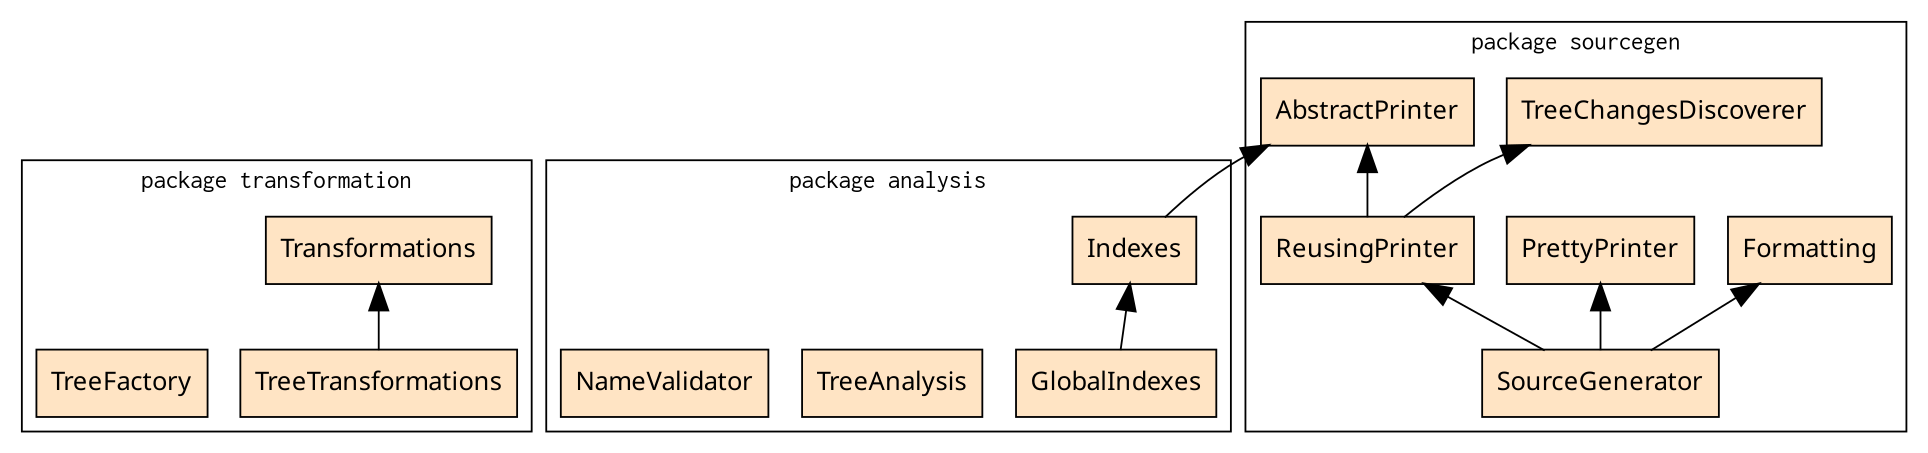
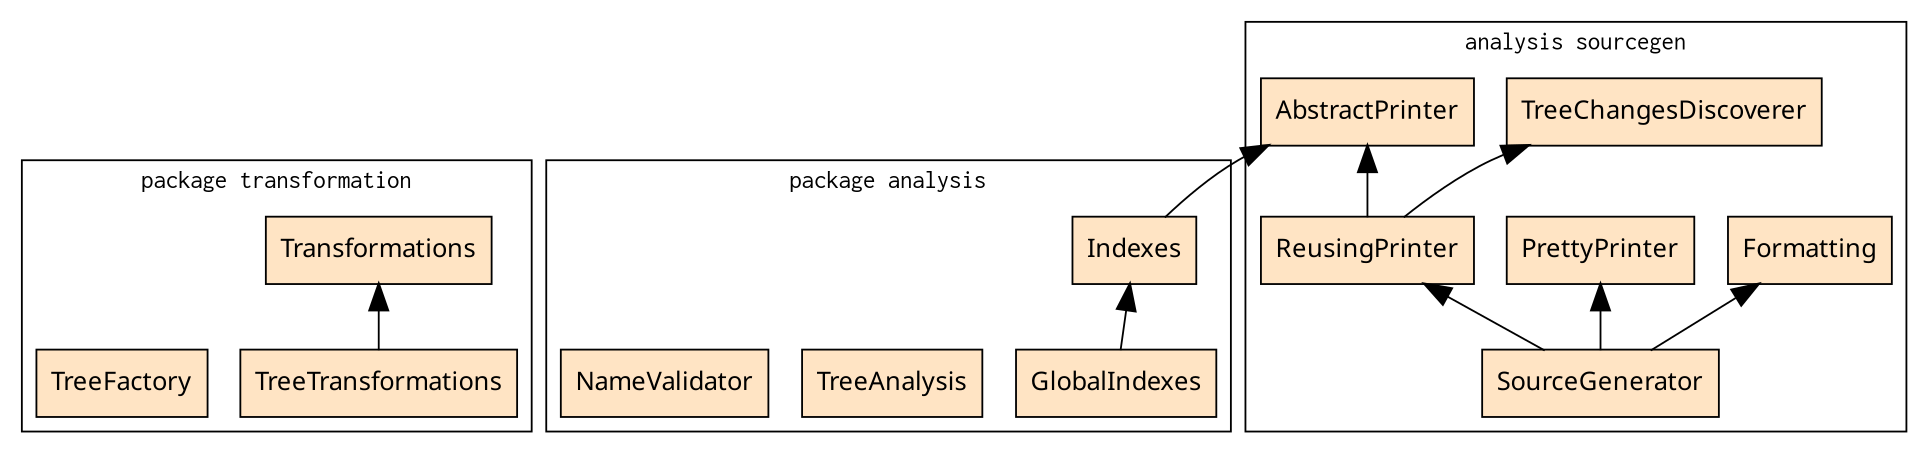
  digraph {
    compound=true
    fontname=Verdana
    rankdir=BT
    node [fillcolor=bisque fontname=Verdana shape=record style=filled]
    edge [arrowhead=normal arrowsize=1.5 fontname=Verdana]
    TreeTransformations
    Transformations
    TreeFactory
    GlobalIndexes
    Indexes
    TreeAnalysis
    NameValidator
    SourceGenerator
    ReusingPrinter
    PrettyPrinter
    TreeChangesDiscoverer
    Formatting
    AbstractPrinter
    subgraph cluster_1 {
      fontname=Courier
      label="package transformation"
      labelloc=b
      TreeTransformations
      Transformations
      TreeFactory
    }
    subgraph cluster_2 {
      fontname=Courier
      label="package analysis"
      labelloc=b
      GlobalIndexes
      Indexes
      TreeAnalysis
      NameValidator
    }
    subgraph cluster_3 {
      fontname=Courier
-     label="package sourcegen"
+     label="analysis sourcegen"
      labelloc=b
      SourceGenerator
      ReusingPrinter
      PrettyPrinter
      TreeChangesDiscoverer
      Formatting
      AbstractPrinter
    }
    TreeTransformations -> Transformations
    GlobalIndexes -> Indexes
    Indexes -> AbstractPrinter
    SourceGenerator -> ReusingPrinter
    SourceGenerator -> PrettyPrinter
    SourceGenerator -> Formatting
    ReusingPrinter -> TreeChangesDiscoverer
    ReusingPrinter -> AbstractPrinter
  }
